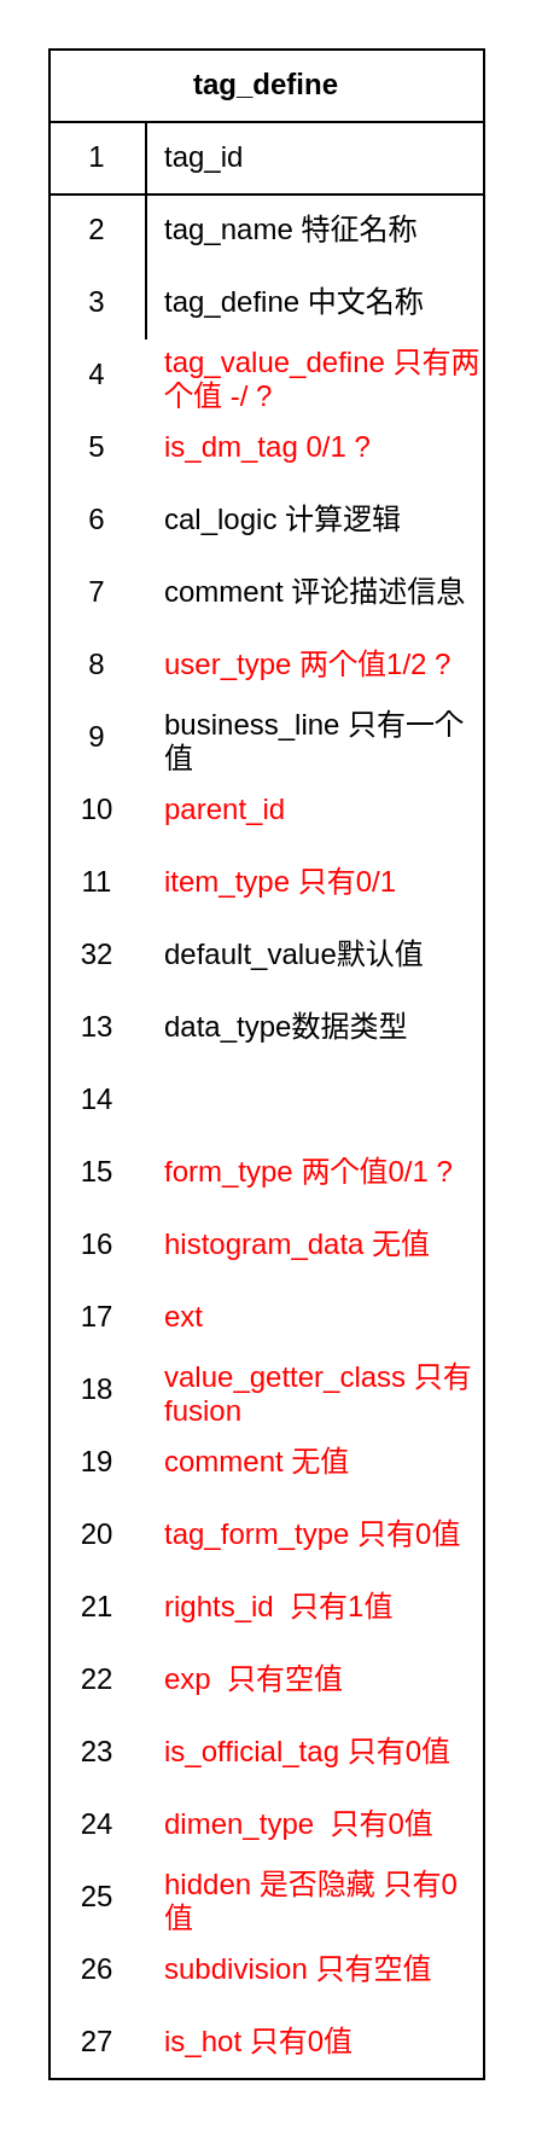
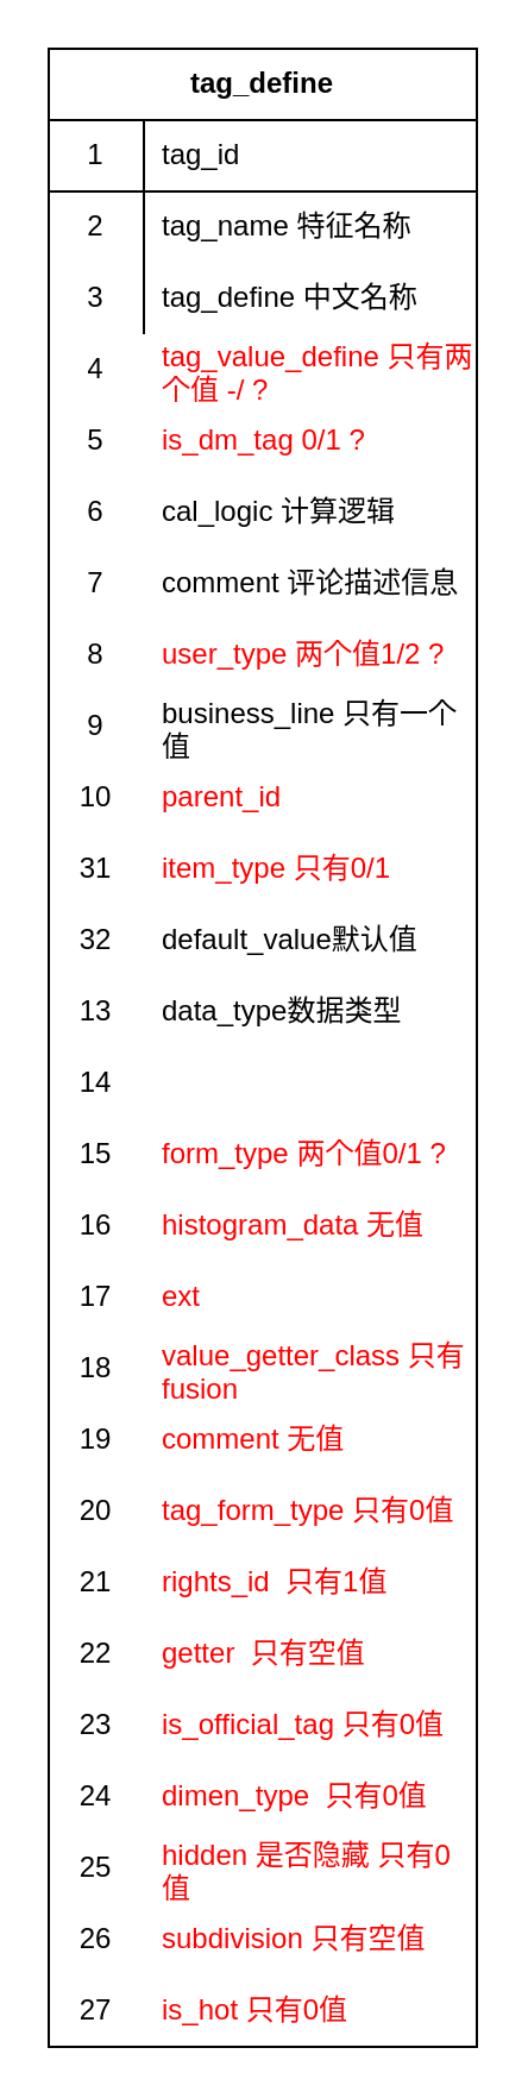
  <mxCell id="0" />
  <mxCell id="1" parent="0" />
  <mxCell id="2" value="tag_define" style="shape=table;html=1;whiteSpace=wrap;startSize=30;container=1;collapsible=0;childLayout=tableLayout;fixedRows=1;rowLines=0;fontStyle=1;align=center;" vertex="1" parent="1"><mxGeometry x="20" y="20" width="180" height="840" as="geometry" /></mxCell>
  <mxCell id="3" value="" style="shape=partialRectangle;html=1;whiteSpace=wrap;collapsible=0;dropTarget=0;pointerEvents=0;fillColor=none;top=0;left=0;bottom=1;right=0;points=[[0,0.5],[1,0.5]];portConstraint=eastwest;" vertex="1" parent="2"><mxGeometry y="30" width="180" height="30" as="geometry" /></mxCell>
  <mxCell id="4" value="1" style="shape=partialRectangle;html=1;whiteSpace=wrap;connectable=0;fillColor=none;top=0;left=0;bottom=0;right=0;overflow=hidden;" vertex="1" parent="3"><mxGeometry width="40" height="30" as="geometry" /></mxCell>
  <mxCell id="5" value="tag_id" style="shape=partialRectangle;html=1;whiteSpace=wrap;connectable=0;fillColor=none;top=0;left=0;bottom=0;right=0;align=left;spacingLeft=6;overflow=hidden;" vertex="1" parent="3"><mxGeometry x="40" width="140" height="30" as="geometry" /></mxCell>
  <mxCell id="6" value="" style="shape=partialRectangle;html=1;whiteSpace=wrap;collapsible=0;dropTarget=0;pointerEvents=0;fillColor=none;top=0;left=0;bottom=0;right=0;points=[[0,0.5],[1,0.5]];portConstraint=eastwest;" vertex="1" parent="2"><mxGeometry y="60" width="180" height="30" as="geometry" /></mxCell>
  <mxCell id="7" value="2" style="shape=partialRectangle;html=1;whiteSpace=wrap;connectable=0;fillColor=none;top=0;left=0;bottom=0;right=0;overflow=hidden;" vertex="1" parent="6"><mxGeometry width="40" height="30" as="geometry" /></mxCell>
  <mxCell id="8" value="tag_name 特征名称" style="shape=partialRectangle;html=1;whiteSpace=wrap;connectable=0;fillColor=none;top=0;left=0;bottom=0;right=0;align=left;spacingLeft=6;overflow=hidden;" vertex="1" parent="6"><mxGeometry x="40" width="140" height="30" as="geometry" /></mxCell>
  <mxCell id="9" value="" style="shape=partialRectangle;html=1;whiteSpace=wrap;collapsible=0;dropTarget=0;pointerEvents=0;fillColor=none;top=0;left=0;bottom=0;right=0;points=[[0,0.5],[1,0.5]];portConstraint=eastwest;" vertex="1" parent="2"><mxGeometry y="90" width="180" height="30" as="geometry" /></mxCell>
  <mxCell id="10" value="3" style="shape=partialRectangle;html=1;whiteSpace=wrap;connectable=0;fillColor=none;top=0;left=0;bottom=0;right=0;overflow=hidden;" vertex="1" parent="9"><mxGeometry width="40" height="30" as="geometry" /></mxCell>
  <mxCell id="11" value="tag_define 中文名称" style="shape=partialRectangle;html=1;whiteSpace=wrap;connectable=0;fillColor=none;top=0;left=0;bottom=0;right=0;align=left;spacingLeft=6;overflow=hidden;" vertex="1" parent="9"><mxGeometry x="40" width="140" height="30" as="geometry" /></mxCell>
  <mxCell id="12" value="4" style="shape=partialRectangle;html=1;whiteSpace=wrap;connectable=0;fillColor=none;top=0;left=0;bottom=0;right=0;overflow=hidden;" vertex="1" parent="1"><mxGeometry x="20" y="140" width="40" height="30" as="geometry" /></mxCell>
  <mxCell id="13" value="&lt;font color=&quot;#ff0000&quot;&gt;tag_value_define 只有两个值 -/ ?&lt;/font&gt;" style="shape=partialRectangle;html=1;whiteSpace=wrap;connectable=0;fillColor=none;top=0;left=0;bottom=0;right=0;align=left;spacingLeft=6;overflow=hidden;strokeColor=#FF3333;" vertex="1" parent="1"><mxGeometry x="60" y="140" width="140" height="30" as="geometry" /></mxCell>
  <mxCell id="14" value="5" style="shape=partialRectangle;html=1;whiteSpace=wrap;connectable=0;fillColor=none;top=0;left=0;bottom=0;right=0;overflow=hidden;" vertex="1" parent="1"><mxGeometry x="20" y="170" width="40" height="30" as="geometry" /></mxCell>
  <mxCell id="15" value="&lt;font color=&quot;#ff0000&quot;&gt;is_dm_tag 0/1 ?&lt;/font&gt;" style="shape=partialRectangle;html=1;whiteSpace=wrap;connectable=0;fillColor=none;top=0;left=0;bottom=0;right=0;align=left;spacingLeft=6;overflow=hidden;" vertex="1" parent="1"><mxGeometry x="60" y="170" width="140" height="30" as="geometry" /></mxCell>
  <mxCell id="16" value="6" style="shape=partialRectangle;html=1;whiteSpace=wrap;connectable=0;fillColor=none;top=0;left=0;bottom=0;right=0;overflow=hidden;" vertex="1" parent="1"><mxGeometry x="20" y="200" width="40" height="30" as="geometry" /></mxCell>
  <mxCell id="17" value="cal_logic 计算逻辑" style="shape=partialRectangle;html=1;whiteSpace=wrap;connectable=0;fillColor=none;top=0;left=0;bottom=0;right=0;align=left;spacingLeft=6;overflow=hidden;" vertex="1" parent="1"><mxGeometry x="60" y="200" width="140" height="30" as="geometry" /></mxCell>
  <mxCell id="18" value="7" style="shape=partialRectangle;html=1;whiteSpace=wrap;connectable=0;fillColor=none;top=0;left=0;bottom=0;right=0;overflow=hidden;" vertex="1" parent="1"><mxGeometry x="20" y="230" width="40" height="30" as="geometry" /></mxCell>
  <mxCell id="19" value="comment 评论描述信息" style="shape=partialRectangle;html=1;whiteSpace=wrap;connectable=0;fillColor=none;top=0;left=0;bottom=0;right=0;align=left;spacingLeft=6;overflow=hidden;" vertex="1" parent="1"><mxGeometry x="60" y="230" width="140" height="30" as="geometry" /></mxCell>
  <mxCell id="20" value="8" style="shape=partialRectangle;html=1;whiteSpace=wrap;connectable=0;fillColor=none;top=0;left=0;bottom=0;right=0;overflow=hidden;" vertex="1" parent="1"><mxGeometry x="20" y="260" width="40" height="30" as="geometry" /></mxCell>
  <mxCell id="21" value="&lt;font color=&quot;#ff0000&quot;&gt;user_type 两个值1/2 ?&lt;/font&gt;" style="shape=partialRectangle;html=1;whiteSpace=wrap;connectable=0;fillColor=none;top=0;left=0;bottom=0;right=0;align=left;spacingLeft=6;overflow=hidden;" vertex="1" parent="1"><mxGeometry x="60" y="260" width="140" height="30" as="geometry" /></mxCell>
  <mxCell id="22" value="9" style="shape=partialRectangle;html=1;whiteSpace=wrap;connectable=0;fillColor=none;top=0;left=0;bottom=0;right=0;overflow=hidden;" vertex="1" parent="1"><mxGeometry x="20" y="290" width="40" height="30" as="geometry" /></mxCell>
  <mxCell id="23" value="business_line 只有一个值" style="shape=partialRectangle;html=1;whiteSpace=wrap;connectable=0;fillColor=none;top=0;left=0;bottom=0;right=0;align=left;spacingLeft=6;overflow=hidden;" vertex="1" parent="1"><mxGeometry x="60" y="290" width="140" height="30" as="geometry" /></mxCell>
  <mxCell id="24" value="10" style="shape=partialRectangle;html=1;whiteSpace=wrap;connectable=0;fillColor=none;top=0;left=0;bottom=0;right=0;overflow=hidden;" vertex="1" parent="1"><mxGeometry x="20" y="320" width="40" height="30" as="geometry" /></mxCell>
  <mxCell id="25" value="&lt;font color=&quot;#ff0000&quot;&gt;parent_id&lt;/font&gt;" style="shape=partialRectangle;html=1;whiteSpace=wrap;connectable=0;fillColor=none;top=0;left=0;bottom=0;right=0;align=left;spacingLeft=6;overflow=hidden;" vertex="1" parent="1"><mxGeometry x="60" y="320" width="140" height="30" as="geometry" /></mxCell>
- <mxCell id="26" value="11" style="shape=partialRectangle;html=1;whiteSpace=wrap;connectable=0;fillColor=none;top=0;left=0;bottom=0;right=0;overflow=hidden;" vertex="1" parent="1"><mxGeometry x="20" y="350" width="40" height="30" as="geometry" /></mxCell>
+ <mxCell id="26" value="31" style="shape=partialRectangle;html=1;whiteSpace=wrap;connectable=0;fillColor=none;top=0;left=0;bottom=0;right=0;overflow=hidden;" vertex="1" parent="1"><mxGeometry x="20" y="350" width="40" height="30" as="geometry" /></mxCell>
  <mxCell id="27" value="&lt;font color=&quot;#ff0000&quot;&gt;item_type 只有0/1&lt;/font&gt;" style="shape=partialRectangle;html=1;whiteSpace=wrap;connectable=0;fillColor=none;top=0;left=0;bottom=0;right=0;align=left;spacingLeft=6;overflow=hidden;strokeColor=#FF0000;" vertex="1" parent="1"><mxGeometry x="60" y="350" width="140" height="30" as="geometry" /></mxCell>
  <mxCell id="28" value="32" style="shape=partialRectangle;html=1;whiteSpace=wrap;connectable=0;fillColor=none;top=0;left=0;bottom=0;right=0;overflow=hidden;" vertex="1" parent="1"><mxGeometry x="20" y="380" width="40" height="30" as="geometry" /></mxCell>
  <mxCell id="29" value="default_value默认值" style="shape=partialRectangle;html=1;whiteSpace=wrap;connectable=0;fillColor=none;top=0;left=0;bottom=0;right=0;align=left;spacingLeft=6;overflow=hidden;" vertex="1" parent="1"><mxGeometry x="60" y="380" width="140" height="30" as="geometry" /></mxCell>
  <mxCell id="30" value="13" style="shape=partialRectangle;html=1;whiteSpace=wrap;connectable=0;fillColor=none;top=0;left=0;bottom=0;right=0;overflow=hidden;" vertex="1" parent="1"><mxGeometry x="20" y="410" width="40" height="30" as="geometry" /></mxCell>
  <mxCell id="31" value="data_type数据类型" style="shape=partialRectangle;html=1;whiteSpace=wrap;connectable=0;fillColor=none;top=0;left=0;bottom=0;right=0;align=left;spacingLeft=6;overflow=hidden;" vertex="1" parent="1"><mxGeometry x="60" y="410" width="140" height="30" as="geometry" /></mxCell>
  <mxCell id="32" value="14" style="shape=partialRectangle;html=1;whiteSpace=wrap;connectable=0;fillColor=none;top=0;left=0;bottom=0;right=0;overflow=hidden;" vertex="1" parent="1"><mxGeometry x="20" y="440" width="40" height="30" as="geometry" /></mxCell>
  <mxCell id="33" value="15" style="shape=partialRectangle;html=1;whiteSpace=wrap;connectable=0;fillColor=none;top=0;left=0;bottom=0;right=0;overflow=hidden;" vertex="1" parent="1"><mxGeometry x="20" y="470" width="40" height="30" as="geometry" /></mxCell>
  <mxCell id="34" value="&lt;font color=&quot;#ff0000&quot;&gt;form_type 两个值0/1 ?&lt;/font&gt;" style="shape=partialRectangle;html=1;whiteSpace=wrap;connectable=0;fillColor=none;top=0;left=0;bottom=0;right=0;align=left;spacingLeft=6;overflow=hidden;" vertex="1" parent="1"><mxGeometry x="60" y="470" width="140" height="30" as="geometry" /></mxCell>
  <mxCell id="35" value="" style="shape=partialRectangle;html=1;whiteSpace=wrap;collapsible=0;dropTarget=0;pointerEvents=0;fillColor=none;top=0;left=0;bottom=0;right=0;points=[[0,0.5],[1,0.5]];portConstraint=eastwest;" vertex="1" parent="1"><mxGeometry x="20" y="500" width="180" height="30" as="geometry" /></mxCell>
  <mxCell id="36" value="16" style="shape=partialRectangle;html=1;whiteSpace=wrap;connectable=0;fillColor=none;top=0;left=0;bottom=0;right=0;overflow=hidden;" vertex="1" parent="35"><mxGeometry width="40" height="30" as="geometry" /></mxCell>
  <mxCell id="37" value="&lt;font color=&quot;#ff0000&quot;&gt;histogram_data 无值&lt;/font&gt;" style="shape=partialRectangle;html=1;whiteSpace=wrap;connectable=0;fillColor=none;top=0;left=0;bottom=0;right=0;align=left;spacingLeft=6;overflow=hidden;" vertex="1" parent="35"><mxGeometry x="40" width="140" height="30" as="geometry" /></mxCell>
  <mxCell id="38" value="" style="shape=partialRectangle;html=1;whiteSpace=wrap;collapsible=0;dropTarget=0;pointerEvents=0;fillColor=none;top=0;left=0;bottom=0;right=0;points=[[0,0.5],[1,0.5]];portConstraint=eastwest;" vertex="1" parent="1"><mxGeometry x="20" y="530" width="180" height="30" as="geometry" /></mxCell>
  <mxCell id="39" value="17" style="shape=partialRectangle;html=1;whiteSpace=wrap;connectable=0;fillColor=none;top=0;left=0;bottom=0;right=0;overflow=hidden;" vertex="1" parent="38"><mxGeometry width="40" height="30" as="geometry" /></mxCell>
  <mxCell id="40" value="&lt;font color=&quot;#ff0000&quot;&gt;ext&lt;/font&gt;" style="shape=partialRectangle;html=1;whiteSpace=wrap;connectable=0;fillColor=none;top=0;left=0;bottom=0;right=0;align=left;spacingLeft=6;overflow=hidden;" vertex="1" parent="38"><mxGeometry x="40" width="140" height="30" as="geometry" /></mxCell>
  <mxCell id="41" value="" style="shape=partialRectangle;html=1;whiteSpace=wrap;collapsible=0;dropTarget=0;pointerEvents=0;fillColor=none;top=0;left=0;bottom=0;right=0;points=[[0,0.5],[1,0.5]];portConstraint=eastwest;" vertex="1" parent="1"><mxGeometry x="20" y="560" width="180" height="30" as="geometry" /></mxCell>
  <mxCell id="42" value="18" style="shape=partialRectangle;html=1;whiteSpace=wrap;connectable=0;fillColor=none;top=0;left=0;bottom=0;right=0;overflow=hidden;" vertex="1" parent="41"><mxGeometry width="40" height="30" as="geometry" /></mxCell>
  <mxCell id="43" value="&lt;font color=&quot;#ff0000&quot;&gt;value_getter_class 只有fusion&lt;/font&gt;" style="shape=partialRectangle;html=1;whiteSpace=wrap;connectable=0;fillColor=none;top=0;left=0;bottom=0;right=0;align=left;spacingLeft=6;overflow=hidden;" vertex="1" parent="41"><mxGeometry x="40" width="140" height="30" as="geometry" /></mxCell>
  <mxCell id="44" value="" style="shape=partialRectangle;html=1;whiteSpace=wrap;collapsible=0;dropTarget=0;pointerEvents=0;fillColor=none;top=0;left=0;bottom=0;right=0;points=[[0,0.5],[1,0.5]];portConstraint=eastwest;" vertex="1" parent="1"><mxGeometry x="20" y="590" width="180" height="30" as="geometry" /></mxCell>
  <mxCell id="45" value="19" style="shape=partialRectangle;html=1;whiteSpace=wrap;connectable=0;fillColor=none;top=0;left=0;bottom=0;right=0;overflow=hidden;" vertex="1" parent="44"><mxGeometry width="40" height="30" as="geometry" /></mxCell>
  <mxCell id="46" value="&lt;font color=&quot;#ff0000&quot;&gt;comment 无值&lt;/font&gt;" style="shape=partialRectangle;html=1;whiteSpace=wrap;connectable=0;fillColor=none;top=0;left=0;bottom=0;right=0;align=left;spacingLeft=6;overflow=hidden;" vertex="1" parent="44"><mxGeometry x="40" width="140" height="30" as="geometry" /></mxCell>
  <mxCell id="47" value="" style="shape=partialRectangle;html=1;whiteSpace=wrap;collapsible=0;dropTarget=0;pointerEvents=0;fillColor=none;top=0;left=0;bottom=0;right=0;points=[[0,0.5],[1,0.5]];portConstraint=eastwest;" vertex="1" parent="1"><mxGeometry x="20" y="620" width="180" height="30" as="geometry" /></mxCell>
  <mxCell id="48" value="20" style="shape=partialRectangle;html=1;whiteSpace=wrap;connectable=0;fillColor=none;top=0;left=0;bottom=0;right=0;overflow=hidden;" vertex="1" parent="47"><mxGeometry width="40" height="30" as="geometry" /></mxCell>
  <mxCell id="49" value="&lt;font color=&quot;#ff0000&quot;&gt;tag_form_type 只有0值&lt;/font&gt;" style="shape=partialRectangle;html=1;whiteSpace=wrap;connectable=0;fillColor=none;top=0;left=0;bottom=0;right=0;align=left;spacingLeft=6;overflow=hidden;" vertex="1" parent="47"><mxGeometry x="40" width="140" height="30" as="geometry" /></mxCell>
  <mxCell id="50" value="" style="shape=partialRectangle;html=1;whiteSpace=wrap;collapsible=0;dropTarget=0;pointerEvents=0;fillColor=none;top=0;left=0;bottom=0;right=0;points=[[0,0.5],[1,0.5]];portConstraint=eastwest;" vertex="1" parent="1"><mxGeometry x="20" y="650" width="180" height="30" as="geometry" /></mxCell>
  <mxCell id="51" value="21" style="shape=partialRectangle;html=1;whiteSpace=wrap;connectable=0;fillColor=none;top=0;left=0;bottom=0;right=0;overflow=hidden;" vertex="1" parent="50"><mxGeometry width="40" height="30" as="geometry" /></mxCell>
  <mxCell id="52" value="&lt;font color=&quot;#ff0000&quot;&gt;rights_id&amp;nbsp; 只有1值&lt;/font&gt;" style="shape=partialRectangle;html=1;whiteSpace=wrap;connectable=0;fillColor=none;top=0;left=0;bottom=0;right=0;align=left;spacingLeft=6;overflow=hidden;" vertex="1" parent="50"><mxGeometry x="40" width="140" height="30" as="geometry" /></mxCell>
  <mxCell id="53" value="" style="shape=partialRectangle;html=1;whiteSpace=wrap;collapsible=0;dropTarget=0;pointerEvents=0;fillColor=none;top=0;left=0;bottom=0;right=0;points=[[0,0.5],[1,0.5]];portConstraint=eastwest;" vertex="1" parent="1"><mxGeometry x="20" y="680" width="180" height="30" as="geometry" /></mxCell>
  <mxCell id="54" value="22" style="shape=partialRectangle;html=1;whiteSpace=wrap;connectable=0;fillColor=none;top=0;left=0;bottom=0;right=0;overflow=hidden;" vertex="1" parent="53"><mxGeometry width="40" height="30" as="geometry" /></mxCell>
- <mxCell id="55" value="&lt;font color=&quot;#ff0000&quot;&gt;exp&amp;nbsp; 只有空值&lt;/font&gt;" style="shape=partialRectangle;html=1;whiteSpace=wrap;connectable=0;fillColor=none;top=0;left=0;bottom=0;right=0;align=left;spacingLeft=6;overflow=hidden;" vertex="1" parent="53"><mxGeometry x="40" width="140" height="30" as="geometry" /></mxCell>
+ <mxCell id="55" value="&lt;font color=&quot;#ff0000&quot;&gt;getter&amp;nbsp; 只有空值&lt;/font&gt;" style="shape=partialRectangle;html=1;whiteSpace=wrap;connectable=0;fillColor=none;top=0;left=0;bottom=0;right=0;align=left;spacingLeft=6;overflow=hidden;" vertex="1" parent="53"><mxGeometry x="40" width="140" height="30" as="geometry" /></mxCell>
  <mxCell id="56" value="" style="shape=partialRectangle;html=1;whiteSpace=wrap;collapsible=0;dropTarget=0;pointerEvents=0;fillColor=none;top=0;left=0;bottom=0;right=0;points=[[0,0.5],[1,0.5]];portConstraint=eastwest;" vertex="1" parent="1"><mxGeometry x="20" y="710" width="180" height="30" as="geometry" /></mxCell>
  <mxCell id="57" value="23" style="shape=partialRectangle;html=1;whiteSpace=wrap;connectable=0;fillColor=none;top=0;left=0;bottom=0;right=0;overflow=hidden;" vertex="1" parent="56"><mxGeometry width="40" height="30" as="geometry" /></mxCell>
  <mxCell id="58" value="&lt;font color=&quot;#ff0000&quot;&gt;is_official_tag 只有0值&lt;/font&gt;" style="shape=partialRectangle;html=1;whiteSpace=wrap;connectable=0;fillColor=none;top=0;left=0;bottom=0;right=0;align=left;spacingLeft=6;overflow=hidden;" vertex="1" parent="56"><mxGeometry x="40" width="140" height="30" as="geometry" /></mxCell>
  <mxCell id="59" value="" style="shape=partialRectangle;html=1;whiteSpace=wrap;collapsible=0;dropTarget=0;pointerEvents=0;fillColor=none;top=0;left=0;bottom=0;right=0;points=[[0,0.5],[1,0.5]];portConstraint=eastwest;" vertex="1" parent="1"><mxGeometry x="20" y="740" width="180" height="30" as="geometry" /></mxCell>
  <mxCell id="60" value="24" style="shape=partialRectangle;html=1;whiteSpace=wrap;connectable=0;fillColor=none;top=0;left=0;bottom=0;right=0;overflow=hidden;" vertex="1" parent="59"><mxGeometry width="40" height="30" as="geometry" /></mxCell>
  <mxCell id="61" value="&lt;font color=&quot;#ff0000&quot;&gt;dimen_type&amp;nbsp; 只有0值&lt;/font&gt;" style="shape=partialRectangle;html=1;whiteSpace=wrap;connectable=0;fillColor=none;top=0;left=0;bottom=0;right=0;align=left;spacingLeft=6;overflow=hidden;" vertex="1" parent="59"><mxGeometry x="40" width="140" height="30" as="geometry" /></mxCell>
  <mxCell id="62" value="" style="shape=partialRectangle;html=1;whiteSpace=wrap;collapsible=0;dropTarget=0;pointerEvents=0;fillColor=none;top=0;left=0;bottom=0;right=0;points=[[0,0.5],[1,0.5]];portConstraint=eastwest;" vertex="1" parent="1"><mxGeometry x="20" y="770" width="180" height="30" as="geometry" /></mxCell>
  <mxCell id="63" value="25" style="shape=partialRectangle;html=1;whiteSpace=wrap;connectable=0;fillColor=none;top=0;left=0;bottom=0;right=0;overflow=hidden;" vertex="1" parent="62"><mxGeometry width="40" height="30" as="geometry" /></mxCell>
  <mxCell id="64" value="&lt;font color=&quot;#ff0000&quot;&gt;hidden 是否隐藏 只有0值&lt;/font&gt;" style="shape=partialRectangle;html=1;whiteSpace=wrap;connectable=0;fillColor=none;top=0;left=0;bottom=0;right=0;align=left;spacingLeft=6;overflow=hidden;" vertex="1" parent="62"><mxGeometry x="40" width="140" height="30" as="geometry" /></mxCell>
  <mxCell id="65" value="26" style="shape=partialRectangle;html=1;whiteSpace=wrap;connectable=0;fillColor=none;top=0;left=0;bottom=0;right=0;overflow=hidden;" vertex="1" parent="1"><mxGeometry x="20" y="800" width="40" height="30" as="geometry" /></mxCell>
  <mxCell id="66" value="&lt;font color=&quot;#ff0000&quot;&gt;subdivision 只有空值&lt;/font&gt;" style="shape=partialRectangle;html=1;whiteSpace=wrap;connectable=0;fillColor=none;top=0;left=0;bottom=0;right=0;align=left;spacingLeft=6;overflow=hidden;" vertex="1" parent="1"><mxGeometry x="60" y="800" width="140" height="30" as="geometry" /></mxCell>
  <mxCell id="67" value="27" style="shape=partialRectangle;html=1;whiteSpace=wrap;connectable=0;fillColor=none;top=0;left=0;bottom=0;right=0;overflow=hidden;" vertex="1" parent="1"><mxGeometry x="20" y="830" width="40" height="30" as="geometry" /></mxCell>
  <mxCell id="68" value="&lt;font color=&quot;#ff0000&quot;&gt;is_hot 只有0值&lt;/font&gt;" style="shape=partialRectangle;html=1;whiteSpace=wrap;connectable=0;fillColor=none;top=0;left=0;bottom=0;right=0;align=left;spacingLeft=6;overflow=hidden;" vertex="1" parent="1"><mxGeometry x="60" y="830" width="140" height="30" as="geometry" /></mxCell>
